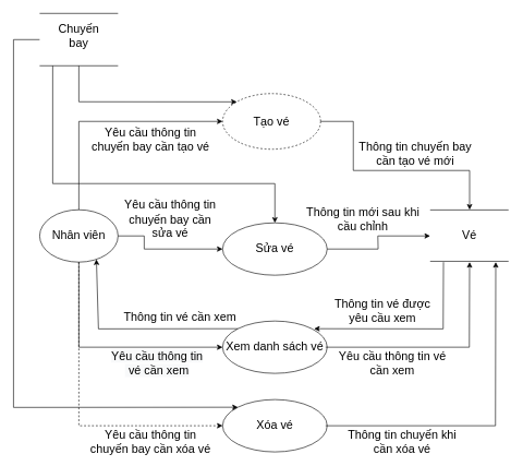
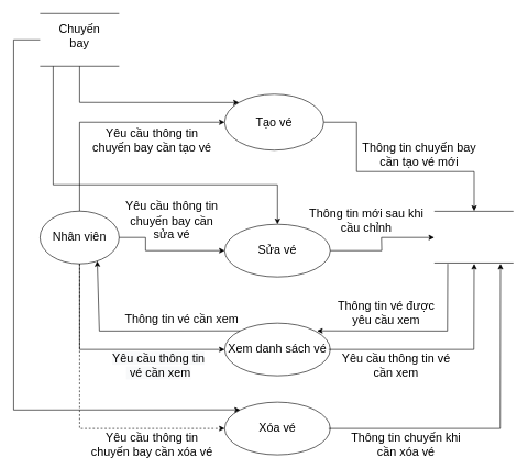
  <mxCell id="0" />
  <mxCell id="1" parent="0" />
  <mxCell id="2" value="Sửa vé" style="ellipse;whiteSpace=wrap;html=1;fontSize=18;" parent="1" vertex="1"><mxGeometry x="340" y="340" width="160" height="80" as="geometry" /></mxCell>
  <mxCell id="3" value="Xem danh sách vé" style="ellipse;whiteSpace=wrap;html=1;fontSize=18;" parent="1" vertex="1"><mxGeometry x="340" y="490" width="160" height="80" as="geometry" /></mxCell>
  <mxCell id="4" value="Xóa vé" style="ellipse;whiteSpace=wrap;html=1;fontSize=18;" parent="1" vertex="1"><mxGeometry x="340" y="610" width="160" height="80" as="geometry" /></mxCell>
  <mxCell id="5" value="Nhân viên" style="ellipse;whiteSpace=wrap;html=1;fontSize=18;" parent="1" vertex="1"><mxGeometry x="60" y="320" width="120" height="80" as="geometry" /></mxCell>
  <mxCell id="6" value="" style="endArrow=none;html=1;rounded=0;fontSize=18;" parent="1" edge="1"><mxGeometry width="50" height="50" relative="1" as="geometry"><mxPoint x="657.57" y="320.29" as="sourcePoint" /><mxPoint x="777.57" y="320.29" as="targetPoint" /></mxGeometry></mxCell>
  <mxCell id="7" value="" style="endArrow=none;html=1;rounded=0;fontSize=18;" parent="1" edge="1"><mxGeometry width="50" height="50" relative="1" as="geometry"><mxPoint x="657.57" y="398.75" as="sourcePoint" /><mxPoint x="777.57" y="398.75" as="targetPoint" /></mxGeometry></mxCell>
- <mxCell id="8" value="Vé" style="text;html=1;strokeColor=none;fillColor=none;align=center;verticalAlign=middle;whiteSpace=wrap;rounded=0;fontSize=18;" parent="1" vertex="1"><mxGeometry x="687.57" y="345.29" width="60" height="30" as="geometry" /></mxCell>
  <mxCell id="9" value="" style="endArrow=classic;html=1;rounded=0;fontSize=18;exitX=1;exitY=0.5;exitDx=0;exitDy=0;entryX=0;entryY=0.5;entryDx=0;entryDy=0;" parent="1" source="5" target="2" edge="1"><mxGeometry width="50" height="50" relative="1" as="geometry"><mxPoint x="210" y="290" as="sourcePoint" /><mxPoint x="420" y="420" as="targetPoint" /><Array as="points"><mxPoint x="220" y="360" /><mxPoint x="220" y="380" /></Array></mxGeometry></mxCell>
  <mxCell id="10" value="" style="endArrow=classic;html=1;rounded=0;fontSize=18;exitX=0.5;exitY=1;exitDx=0;exitDy=0;entryX=0;entryY=0.5;entryDx=0;entryDy=0;" parent="1" source="5" target="3" edge="1"><mxGeometry width="50" height="50" relative="1" as="geometry"><mxPoint x="540" y="500" as="sourcePoint" /><mxPoint x="590" y="450" as="targetPoint" /><Array as="points"><mxPoint x="120" y="530" /></Array></mxGeometry></mxCell>
  <mxCell id="11" value="" style="endArrow=classic;html=1;rounded=0;fontSize=18;exitX=0.5;exitY=1;exitDx=0;exitDy=0;entryX=0;entryY=0.5;entryDx=0;entryDy=0;dashed=1;" parent="1" source="5" target="4" edge="1"><mxGeometry width="50" height="50" relative="1" as="geometry"><mxPoint x="540" y="500" as="sourcePoint" /><mxPoint x="340" y="790" as="targetPoint" /><Array as="points"><mxPoint x="120" y="650" /></Array></mxGeometry></mxCell>
  <mxCell id="12" value="" style="endArrow=classic;html=1;rounded=0;fontSize=18;exitX=1;exitY=0.5;exitDx=0;exitDy=0;" parent="1" edge="1"><mxGeometry width="50" height="50" relative="1" as="geometry"><mxPoint x="497.57" y="530" as="sourcePoint" /><mxPoint x="718" y="400" as="targetPoint" /><Array as="points"><mxPoint x="717.57" y="530" /></Array></mxGeometry></mxCell>
  <mxCell id="13" value="" style="endArrow=classic;html=1;rounded=0;fontSize=18;exitX=0;exitY=0;exitDx=0;exitDy=0;entryX=0.75;entryY=1;entryDx=0;entryDy=0;" parent="1" source="3" target="5" edge="1"><mxGeometry width="50" height="50" relative="1" as="geometry"><mxPoint x="540" y="500" as="sourcePoint" /><mxPoint x="590" y="450" as="targetPoint" /><Array as="points"><mxPoint x="150" y="502" /></Array></mxGeometry></mxCell>
  <mxCell id="14" value="" style="endArrow=classic;html=1;rounded=0;fontSize=18;exitX=1;exitY=0.5;exitDx=0;exitDy=0;" parent="1" edge="1"><mxGeometry width="50" height="50" relative="1" as="geometry"><mxPoint x="497.57" y="650" as="sourcePoint" /><mxPoint x="758" y="400" as="targetPoint" /><Array as="points"><mxPoint x="757.57" y="650" /></Array></mxGeometry></mxCell>
  <mxCell id="15" value="" style="endArrow=classic;html=1;rounded=0;fontSize=18;exitX=1;exitY=0.5;exitDx=0;exitDy=0;" parent="1" source="2" edge="1"><mxGeometry width="50" height="50" relative="1" as="geometry"><mxPoint x="497.57" y="320" as="sourcePoint" /><mxPoint x="657.57" y="360" as="targetPoint" /><Array as="points"><mxPoint x="578" y="380" /><mxPoint x="577.57" y="360" /></Array></mxGeometry></mxCell>
  <mxCell id="16" value="" style="endArrow=classic;html=1;rounded=0;fontSize=18;exitX=1;exitY=0.5;exitDx=0;exitDy=0;" parent="1" source="21" edge="1"><mxGeometry width="50" height="50" relative="1" as="geometry"><mxPoint x="497.57" y="90" as="sourcePoint" /><mxPoint x="718" y="320" as="targetPoint" /><Array as="points"><mxPoint x="540" y="185" /><mxPoint x="540" y="260" /><mxPoint x="718" y="260" /></Array></mxGeometry></mxCell>
  <mxCell id="17" value="" style="endArrow=none;html=1;rounded=0;fontSize=18;" parent="1" edge="1"><mxGeometry width="50" height="50" relative="1" as="geometry"><mxPoint x="60" y="20" as="sourcePoint" /><mxPoint x="180" y="20" as="targetPoint" /></mxGeometry></mxCell>
  <mxCell id="18" value="" style="endArrow=none;html=1;rounded=0;fontSize=18;" parent="1" edge="1"><mxGeometry width="50" height="50" relative="1" as="geometry"><mxPoint x="60" y="100" as="sourcePoint" /><mxPoint x="180" y="100" as="targetPoint" /></mxGeometry></mxCell>
  <mxCell id="19" value="Chuyến bay" style="text;html=1;strokeColor=none;fillColor=none;align=center;verticalAlign=middle;whiteSpace=wrap;rounded=0;fontSize=18;" parent="1" vertex="1"><mxGeometry x="90" y="40" width="60" height="30" as="geometry" /></mxCell>
  <mxCell id="20" value="" style="endArrow=classic;html=1;rounded=0;fontSize=18;entryX=1;entryY=0;entryDx=0;entryDy=0;" parent="1" edge="1"><mxGeometry width="50" height="50" relative="1" as="geometry"><mxPoint x="678" y="400" as="sourcePoint" /><mxPoint x="479.996" y="501.716" as="targetPoint" /><Array as="points"><mxPoint x="677.57" y="502" /></Array></mxGeometry></mxCell>
- <mxCell id="21" value="Tạo vé" style="ellipse;whiteSpace=wrap;html=1;fontSize=18;dashed=1;" parent="1" vertex="1"><mxGeometry x="340" y="142.5" width="150" height="85" as="geometry" /></mxCell>
+ <mxCell id="21" value="Tạo vé" style="ellipse;whiteSpace=wrap;html=1;fontSize=18;" parent="1" vertex="1"><mxGeometry x="340" y="142.5" width="150" height="85" as="geometry" /></mxCell>
  <mxCell id="22" value="Yêu cầu thông tin chuyến bay cần tạo vé" style="text;html=1;strokeColor=none;fillColor=none;align=center;verticalAlign=middle;whiteSpace=wrap;rounded=0;fontSize=18;" parent="1" vertex="1"><mxGeometry x="130" y="197.5" width="200" height="30" as="geometry" /></mxCell>
  <mxCell id="23" value="" style="endArrow=classic;html=1;rounded=0;fontSize=18;exitX=0.5;exitY=0;exitDx=0;exitDy=0;entryX=0;entryY=0.5;entryDx=0;entryDy=0;" parent="1" source="5" target="21" edge="1"><mxGeometry width="50" height="50" relative="1" as="geometry"><mxPoint x="300" y="250" as="sourcePoint" /><mxPoint x="590" y="270" as="targetPoint" /><Array as="points"><mxPoint x="120" y="185" /></Array></mxGeometry></mxCell>
  <mxCell id="24" value="Thông tin mới sau khi cầu chỉnh" style="text;html=1;strokeColor=none;fillColor=none;align=center;verticalAlign=middle;whiteSpace=wrap;rounded=0;fontSize=18;" parent="1" vertex="1"><mxGeometry x="460" y="320" width="190" height="30" as="geometry" /></mxCell>
  <mxCell id="25" value="Thông tin chuyến bay cần tạo vé mới" style="text;html=1;strokeColor=none;fillColor=none;align=center;verticalAlign=middle;whiteSpace=wrap;rounded=0;fontSize=18;" parent="1" vertex="1"><mxGeometry x="540" y="220" width="190" height="30" as="geometry" /></mxCell>
  <mxCell id="26" value="&lt;span style=&quot;color: rgb(0 , 0 , 0) ; font-family: &amp;#34;helvetica&amp;#34; ; font-size: 18px ; font-style: normal ; font-weight: 400 ; letter-spacing: normal ; text-align: center ; text-indent: 0px ; text-transform: none ; word-spacing: 0px ; background-color: rgb(248 , 249 , 250) ; display: inline ; float: none&quot;&gt;Yêu cầu thông tin&lt;br&gt;&amp;nbsp;vé cần xem&lt;/span&gt;" style="text;html=1;strokeColor=none;fillColor=none;align=center;verticalAlign=middle;whiteSpace=wrap;rounded=0;fontSize=18;" parent="1" vertex="1"><mxGeometry x="160" y="540" width="160" height="30" as="geometry" /></mxCell>
  <mxCell id="27" value="Thông tin vé cần xem" style="text;html=1;strokeColor=none;fillColor=none;align=center;verticalAlign=middle;whiteSpace=wrap;rounded=0;fontSize=18;" parent="1" vertex="1"><mxGeometry x="90" y="470" width="370" height="30" as="geometry" /></mxCell>
  <mxCell id="28" value="&lt;span style=&quot;font-family: &amp;#34;helvetica&amp;#34;&quot;&gt;Yêu cầu thông tin vé cần xem&lt;/span&gt;" style="text;html=1;strokeColor=none;fillColor=none;align=center;verticalAlign=middle;whiteSpace=wrap;rounded=0;fontSize=18;" parent="1" vertex="1"><mxGeometry x="510" y="535" width="180" height="40" as="geometry" /></mxCell>
  <mxCell id="29" value="Thông tin vé được yêu cầu xem" style="text;html=1;strokeColor=none;fillColor=none;align=center;verticalAlign=middle;whiteSpace=wrap;rounded=0;fontSize=18;" parent="1" vertex="1"><mxGeometry x="510" y="460" width="150" height="30" as="geometry" /></mxCell>
  <mxCell id="30" value="" style="endArrow=classic;html=1;rounded=0;fontSize=18;entryX=0;entryY=0;entryDx=0;entryDy=0;" parent="1" target="21" edge="1"><mxGeometry width="50" height="50" relative="1" as="geometry"><mxPoint x="120" y="100" as="sourcePoint" /><mxPoint x="330" y="280" as="targetPoint" /><Array as="points"><mxPoint x="120" y="155" /></Array></mxGeometry></mxCell>
  <mxCell id="31" value="Yêu cầu thông tin chuyến bay cần sửa vé" style="text;html=1;strokeColor=none;fillColor=none;align=center;verticalAlign=middle;whiteSpace=wrap;rounded=0;fontSize=18;" parent="1" vertex="1"><mxGeometry x="180" y="320" width="160" height="30" as="geometry" /></mxCell>
  <mxCell id="32" value="" style="endArrow=classic;html=1;rounded=0;fontSize=18;entryX=0.5;entryY=0;entryDx=0;entryDy=0;" parent="1" target="2" edge="1"><mxGeometry width="50" height="50" relative="1" as="geometry"><mxPoint x="80" y="100" as="sourcePoint" /><mxPoint x="330" y="280" as="targetPoint" /><Array as="points"><mxPoint x="80" y="280" /><mxPoint x="420" y="280" /></Array></mxGeometry></mxCell>
  <mxCell id="33" value="" style="endArrow=classic;html=1;rounded=0;fontSize=18;entryX=0;entryY=0;entryDx=0;entryDy=0;" parent="1" target="4" edge="1"><mxGeometry width="50" height="50" relative="1" as="geometry"><mxPoint x="60" y="60" as="sourcePoint" /><mxPoint x="330" y="280" as="targetPoint" /><Array as="points"><mxPoint x="20" y="60" /><mxPoint x="20" y="622" /></Array></mxGeometry></mxCell>
  <mxCell id="34" value="Yêu cầu thông tin chuyến bay cần xóa vé" style="text;html=1;strokeColor=none;fillColor=none;align=center;verticalAlign=middle;whiteSpace=wrap;rounded=0;fontSize=18;" parent="1" vertex="1"><mxGeometry x="130" y="660" width="200" height="30" as="geometry" /></mxCell>
  <mxCell id="35" value="Thông tin chuyến khi cần xóa vé" style="text;html=1;strokeColor=none;fillColor=none;align=center;verticalAlign=middle;whiteSpace=wrap;rounded=0;fontSize=18;" parent="1" vertex="1"><mxGeometry x="520" y="660" width="190" height="30" as="geometry" /></mxCell>
